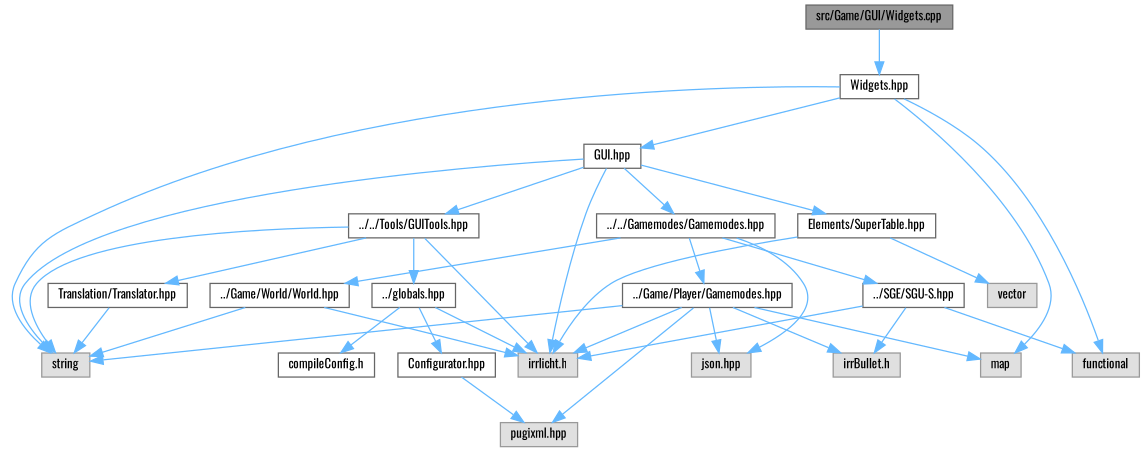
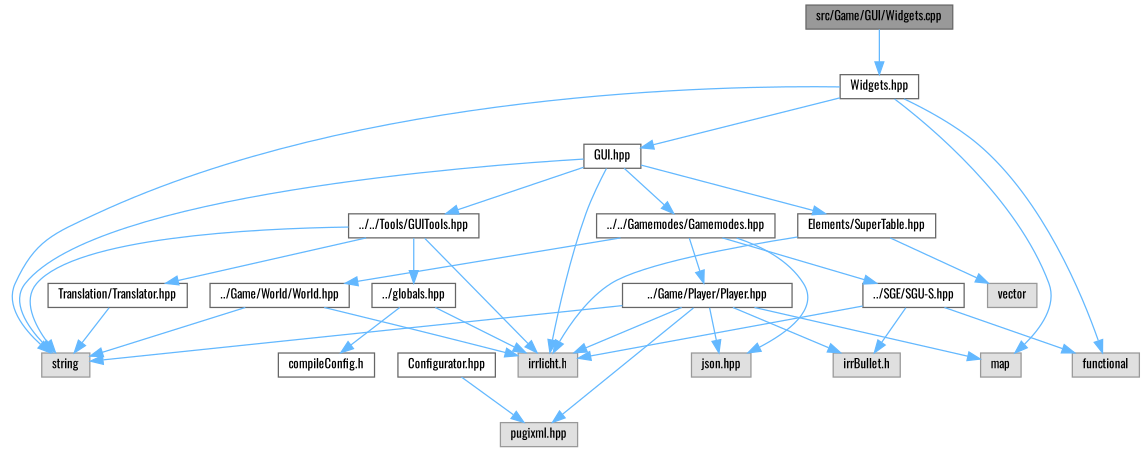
  digraph {
    fontname=Oswald
    node [color=grey40 fillcolor=white fontname=Oswald fontsize=10 shape=box style=filled]
    edge [color=steelblue1 fontname=Oswald fontsize=10 labelfontname=Helvetica labelfontsize=10 style=solid]
    n1 [color=gray40 fillcolor=grey60 fontcolor=black height=0.2 label="src/Game/GUI/Widgets.cpp" width=0.4]
    n2 [height=0.2 label="Widgets.hpp" width=0.4]
    n3 [height=0.2 label="GUI.hpp" width=0.4]
    n4 [color=grey60 fillcolor="#E0E0E0" height=0.2 label=string width=0.4]
    n5 [color=grey60 fillcolor="#E0E0E0" height=0.2 label=functional width=0.4]
    n6 [color=grey60 fillcolor="#E0E0E0" height=0.2 label=map width=0.4]
    n7 [color=grey60 fillcolor="#E0E0E0" height=0.2 label="irrlicht.h" width=0.4]
    n8 [height=0.2 label="../../Tools/GUITools.hpp" width=0.4]
    n9 [height=0.2 label="../../Gamemodes/Gamemodes.hpp" width=0.4]
    n10 [height=0.2 label="Elements/SuperTable.hpp" width=0.4]
    n11 [height=0.2 label="../globals.hpp" width=0.4]
    n12 [height=0.2 label="Translation/Translator.hpp" width=0.4]
    n13 [color=grey60 fillcolor="#E0E0E0" height=0.2 label="json.hpp" width=0.4]
-   n14 [height=0.2 label="../Game/Player/Gamemodes.hpp" width=0.4]
+   n14 [height=0.2 label="../Game/Player/Player.hpp" width=0.4]
    n15 [height=0.2 label="../Game/World/World.hpp" width=0.4]
    n16 [height=0.2 label="../SGE/SGU-S.hpp" width=0.4]
    n17 [color=grey60 fillcolor="#E0E0E0" height=0.2 label=vector width=0.4]
    n18 [height=0.2 label="Configurator.hpp" width=0.4]
    n19 [height=0.2 label="compileConfig.h" width=0.4]
    n20 [color=grey60 fillcolor="#E0E0E0" height=0.2 label="pugixml.hpp" width=0.4]
    n21 [color=grey60 fillcolor="#E0E0E0" height=0.2 label="irrBullet.h" width=0.4]
    n1 -> n2
    n2 -> n3
    n2 -> n4
    n2 -> n5
    n2 -> n6
    n3 -> n4
    n3 -> n7
    n3 -> n8
    n3 -> n9
    n3 -> n10
    n8 -> n4
    n8 -> n7
    n8 -> n11
    n8 -> n12
    n9 -> n13
    n9 -> n14
    n9 -> n15
    n9 -> n16
    n10 -> n7
    n10 -> n17
    n11 -> n7
-   n11 -> n18
    n11 -> n19
    n12 -> n4
    n14 -> n4
    n14 -> n6
    n14 -> n7
    n14 -> n13
    n14 -> n20
    n14 -> n21
    n15 -> n4
    n15 -> n7
    n16 -> n5
    n16 -> n7
    n16 -> n21
    n18 -> n20
  }
